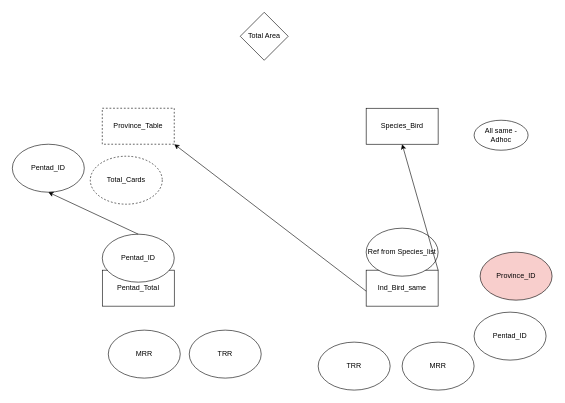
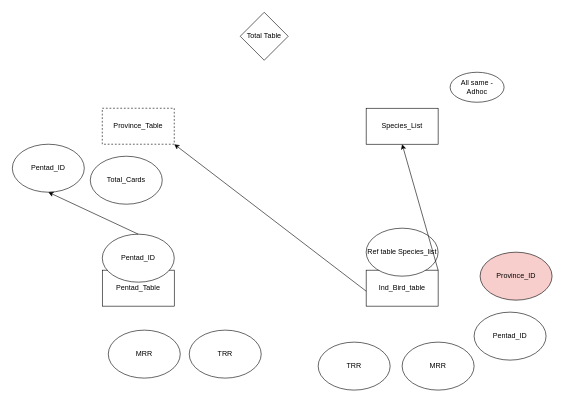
  <mxCell id="0" />
  <mxCell id="1" parent="0" />
- <mxCell id="2" value="Species_Bird" style="rounded=0;whiteSpace=wrap;html=1;" vertex="1" parent="1"><mxGeometry x="610" y="180" width="120" height="60" as="geometry" /></mxCell>
+ <mxCell id="2" value="Species_List" style="rounded=0;whiteSpace=wrap;html=1;" vertex="1" parent="1"><mxGeometry x="610" y="180" width="120" height="60" as="geometry" /></mxCell>
  <mxCell id="3" value="Province_Table" style="rounded=0;whiteSpace=wrap;html=1;dashed=1;" vertex="1" parent="1"><mxGeometry x="170" y="180" width="120" height="60" as="geometry" /></mxCell>
- <mxCell id="4" value="Pentad_Total" style="rounded=0;whiteSpace=wrap;html=1;" vertex="1" parent="1"><mxGeometry x="170" y="450" width="120" height="60" as="geometry" /></mxCell>
- <mxCell id="5" value="Ind_Bird_same" style="rounded=0;whiteSpace=wrap;html=1;" vertex="1" parent="1"><mxGeometry x="610" y="450" width="120" height="60" as="geometry" /></mxCell>
- <mxCell id="6" value="Total Area" style="rhombus;whiteSpace=wrap;html=1;" vertex="1" parent="1"><mxGeometry x="400" y="20" width="80" height="80" as="geometry" /></mxCell>
- <mxCell id="7" value="All same - Adhoc" style="ellipse;whiteSpace=wrap;html=1;" vertex="1" parent="1"><mxGeometry x="790" y="200" width="90" height="50" as="geometry" /></mxCell>
- <mxCell id="8" value="Ref from Species_list" style="ellipse;whiteSpace=wrap;html=1;" vertex="1" parent="1"><mxGeometry x="610" y="380" width="120" height="80" as="geometry" /></mxCell>
+ <mxCell id="4" value="Pentad_Table" style="rounded=0;whiteSpace=wrap;html=1;" vertex="1" parent="1"><mxGeometry x="170" y="450" width="120" height="60" as="geometry" /></mxCell>
+ <mxCell id="5" value="Ind_Bird_table" style="rounded=0;whiteSpace=wrap;html=1;" vertex="1" parent="1"><mxGeometry x="610" y="450" width="120" height="60" as="geometry" /></mxCell>
+ <mxCell id="6" value="Total Table" style="rhombus;whiteSpace=wrap;html=1;" vertex="1" parent="1"><mxGeometry x="400" y="20" width="80" height="80" as="geometry" /></mxCell>
+ <mxCell id="7" value="All same - Adhoc" style="ellipse;whiteSpace=wrap;html=1;" vertex="1" parent="1"><mxGeometry x="750" y="120" width="90" height="50" as="geometry" /></mxCell>
+ <mxCell id="8" value="Ref table Species_list" style="ellipse;whiteSpace=wrap;html=1;" vertex="1" parent="1"><mxGeometry x="610" y="380" width="120" height="80" as="geometry" /></mxCell>
  <mxCell id="9" value="Pentad_ID" style="ellipse;whiteSpace=wrap;html=1;" vertex="1" parent="1"><mxGeometry x="790" y="520" width="120" height="80" as="geometry" /></mxCell>
  <mxCell id="10" value="MRR" style="ellipse;whiteSpace=wrap;html=1;" vertex="1" parent="1"><mxGeometry x="670" y="570" width="120" height="80" as="geometry" /></mxCell>
  <mxCell id="11" value="TRR" style="ellipse;whiteSpace=wrap;html=1;" vertex="1" parent="1"><mxGeometry x="530" y="570" width="120" height="80" as="geometry" /></mxCell>
  <mxCell id="12" value="MRR" style="ellipse;whiteSpace=wrap;html=1;" vertex="1" parent="1"><mxGeometry x="180" y="550" width="120" height="80" as="geometry" /></mxCell>
  <mxCell id="13" value="TRR" style="ellipse;whiteSpace=wrap;html=1;" vertex="1" parent="1"><mxGeometry x="315" y="550" width="120" height="80" as="geometry" /></mxCell>
  <mxCell id="14" value="Province_ID" style="ellipse;whiteSpace=wrap;html=1;fillColor=#f8cecc;" vertex="1" parent="1"><mxGeometry x="800" y="420" width="120" height="80" as="geometry" /></mxCell>
  <mxCell id="15" value="Pentad_ID" style="ellipse;whiteSpace=wrap;html=1;" vertex="1" parent="1"><mxGeometry x="20" y="240" width="120" height="80" as="geometry" /></mxCell>
- <mxCell id="16" value="Total_Cards" style="ellipse;whiteSpace=wrap;html=1;dashed=1;" vertex="1" parent="1"><mxGeometry x="150" y="260" width="120" height="80" as="geometry" /></mxCell>
+ <mxCell id="16" value="Total_Cards" style="ellipse;whiteSpace=wrap;html=1;" vertex="1" parent="1"><mxGeometry x="150" y="260" width="120" height="80" as="geometry" /></mxCell>
  <mxCell id="17" value="Pentad_ID" style="ellipse;whiteSpace=wrap;html=1;" vertex="1" parent="1"><mxGeometry x="170" y="390" width="120" height="80" as="geometry" /></mxCell>
  <mxCell id="18" value="" style="endArrow=classic;html=1;rounded=0;entryX=1;entryY=1;entryDx=0;entryDy=0;" edge="1" parent="1" target="3"><mxGeometry width="50" height="50" relative="1" as="geometry"><mxPoint x="610" y="485" as="sourcePoint" /><mxPoint x="660" y="435" as="targetPoint" /></mxGeometry></mxCell>
  <mxCell id="19" value="" style="endArrow=classic;html=1;rounded=0;entryX=0.5;entryY=1;entryDx=0;entryDy=0;" edge="1" parent="1" target="2"><mxGeometry width="50" height="50" relative="1" as="geometry"><mxPoint x="730" y="450" as="sourcePoint" /><mxPoint x="780" y="400" as="targetPoint" /></mxGeometry></mxCell>
  <mxCell id="20" value="" style="endArrow=classic;html=1;rounded=0;entryX=0.5;entryY=1;entryDx=0;entryDy=0;" edge="1" parent="1" target="15"><mxGeometry width="50" height="50" relative="1" as="geometry"><mxPoint x="230" y="390" as="sourcePoint" /><mxPoint x="280" y="340" as="targetPoint" /></mxGeometry></mxCell>
